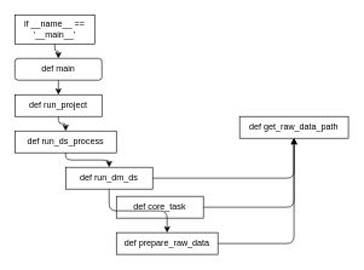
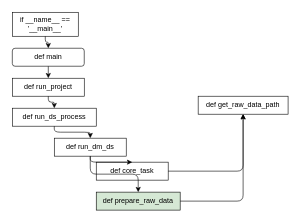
  <mxCell id="0" />
  <mxCell id="1" parent="0" />
  <mxCell id="2" value="if __name__ == '__main__'" style="whiteSpace=wrap;html=1;" parent="1" vertex="1"><mxGeometry x="20" y="20" width="110" height="40" as="geometry" /></mxCell>
  <mxCell id="3" value="def main" style="whiteSpace=wrap;html=1;rounded=1;" parent="1" vertex="1"><mxGeometry x="20" y="80" width="120" height="30" as="geometry" /></mxCell>
  <mxCell id="4" value="def run_project" style="whiteSpace=wrap;html=1;" parent="1" vertex="1"><mxGeometry x="20" y="130" width="120" height="30" as="geometry" /></mxCell>
  <mxCell id="5" value="def run_ds_process" style="whiteSpace=wrap;html=1;" parent="1" vertex="1"><mxGeometry x="20" y="180" width="140" height="30" as="geometry" /></mxCell>
  <mxCell id="6" value="def run_dm_ds" style="whiteSpace=wrap;html=1;" parent="1" vertex="1"><mxGeometry x="90" y="230" width="120" height="30" as="geometry" /></mxCell>
  <mxCell id="7" value="def core_task" style="whiteSpace=wrap;html=1;" parent="1" vertex="1"><mxGeometry x="160" y="270" width="120" height="30" as="geometry" /></mxCell>
- <mxCell id="8" value="def prepare_raw_data" style="whiteSpace=wrap;html=1;" parent="1" vertex="1"><mxGeometry x="160" y="320" width="140" height="30" as="geometry" /></mxCell>
+ <mxCell id="8" value="def prepare_raw_data" style="whiteSpace=wrap;html=1;fillColor=#d5e8d4;" parent="1" vertex="1"><mxGeometry x="160" y="320" width="140" height="30" as="geometry" /></mxCell>
  <mxCell id="9" value="def get_raw_data_path" style="whiteSpace=wrap;html=1;" parent="1" vertex="1"><mxGeometry x="330" y="160" width="150" height="30" as="geometry" /></mxCell>
  <mxCell id="10" source="2" target="3" style="edgeStyle=orthogonalEdgeStyle;html=1;" parent="1" edge="1"><mxGeometry relative="1" as="geometry" /></mxCell>
  <mxCell id="11" source="3" target="4" style="edgeStyle=orthogonalEdgeStyle;html=1;" parent="1" edge="1"><mxGeometry relative="1" as="geometry" /></mxCell>
  <mxCell id="12" source="4" target="5" style="edgeStyle=orthogonalEdgeStyle;html=1;" parent="1" edge="1"><mxGeometry relative="1" as="geometry" /></mxCell>
  <mxCell id="13" source="5" target="6" style="edgeStyle=orthogonalEdgeStyle;html=1;" parent="1" edge="1"><mxGeometry relative="1" as="geometry" /></mxCell>
- <mxCell id="14" source="6" target="9" style="edgeStyle=orthogonalEdgeStyle;html=1;" parent="1" edge="1"><mxGeometry relative="1" as="geometry" /></mxCell>
+ <mxCell id="14" source="6" target="7" style="edgeStyle=orthogonalEdgeStyle;html=1;" parent="1" edge="1"><mxGeometry relative="1" as="geometry" /></mxCell>
  <mxCell id="15" source="6" target="8" style="edgeStyle=orthogonalEdgeStyle;html=1;" parent="1" edge="1"><mxGeometry relative="1" as="geometry" /></mxCell>
  <mxCell id="16" source="8" target="9" style="edgeStyle=orthogonalEdgeStyle;html=1;" parent="1" edge="1"><mxGeometry relative="1" as="geometry" /></mxCell>
  <mxCell id="17" source="7" target="9" style="edgeStyle=orthogonalEdgeStyle;html=1;" parent="1" edge="1"><mxGeometry relative="1" as="geometry" /></mxCell>
